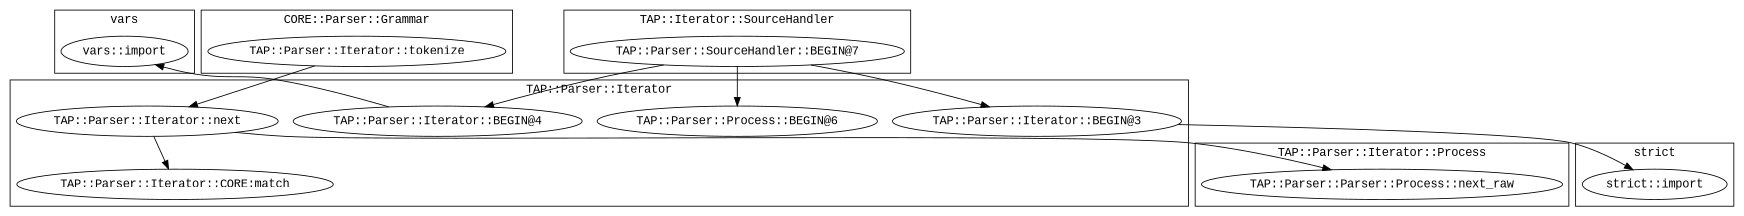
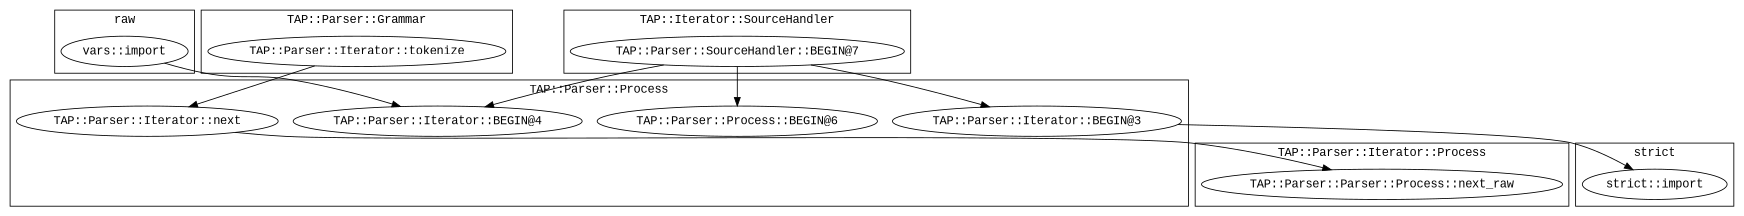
  digraph {
    fontname="Liberation Mono"
    node [fontname="Liberation Mono"]
    edge [fontname="Liberation Mono"]
    "strict::import"
    "vars::import"
    n3 [label="TAP::Parser::Iterator::tokenize"]
    "TAP::Parser::SourceHandler::BEGIN@7"
    "TAP::Parser::Iterator::BEGIN@4"
    "TAP::Parser::Iterator::next"
-   "TAP::Parser::Iterator::CORE:match"
    "TAP::Parser::Iterator::BEGIN@3"
    n9 [label="TAP::Parser::Process::BEGIN@6"]
    n10 [label="TAP::Parser::Parser::Process::next_raw"]
    subgraph cluster_1 {
      label="strict"
      "strict::import"
    }
    subgraph cluster_2 {
-     label=vars
+     label=raw
      "vars::import"
    }
    subgraph cluster_3 {
-     label="CORE::Parser::Grammar"
+     label="TAP::Parser::Grammar"
      n3
    }
    subgraph cluster_4 {
      label="TAP::Iterator::SourceHandler"
      "TAP::Parser::SourceHandler::BEGIN@7"
    }
    subgraph cluster_5 {
-     label="TAP::Parser::Iterator"
+     label="TAP::Parser::Process"
      "TAP::Parser::Iterator::BEGIN@4"
      "TAP::Parser::Iterator::next"
-     "TAP::Parser::Iterator::CORE:match"
      "TAP::Parser::Iterator::BEGIN@3"
      n9
    }
    subgraph cluster_6 {
      label="TAP::Parser::Iterator::Process"
      n10
    }
    n3 -> "TAP::Parser::Iterator::next"
    "TAP::Parser::SourceHandler::BEGIN@7" -> "TAP::Parser::Iterator::BEGIN@4"
    "TAP::Parser::SourceHandler::BEGIN@7" -> "TAP::Parser::Iterator::BEGIN@3"
    "TAP::Parser::SourceHandler::BEGIN@7" -> n9
-   "TAP::Parser::Iterator::BEGIN@4" -> "vars::import"
-   "TAP::Parser::Iterator::next" -> "TAP::Parser::Iterator::CORE:match"
+   "vars::import" -> "TAP::Parser::Iterator::BEGIN@4"
    "TAP::Parser::Iterator::next" -> n10
    "TAP::Parser::Iterator::BEGIN@3" -> "strict::import"
  }
